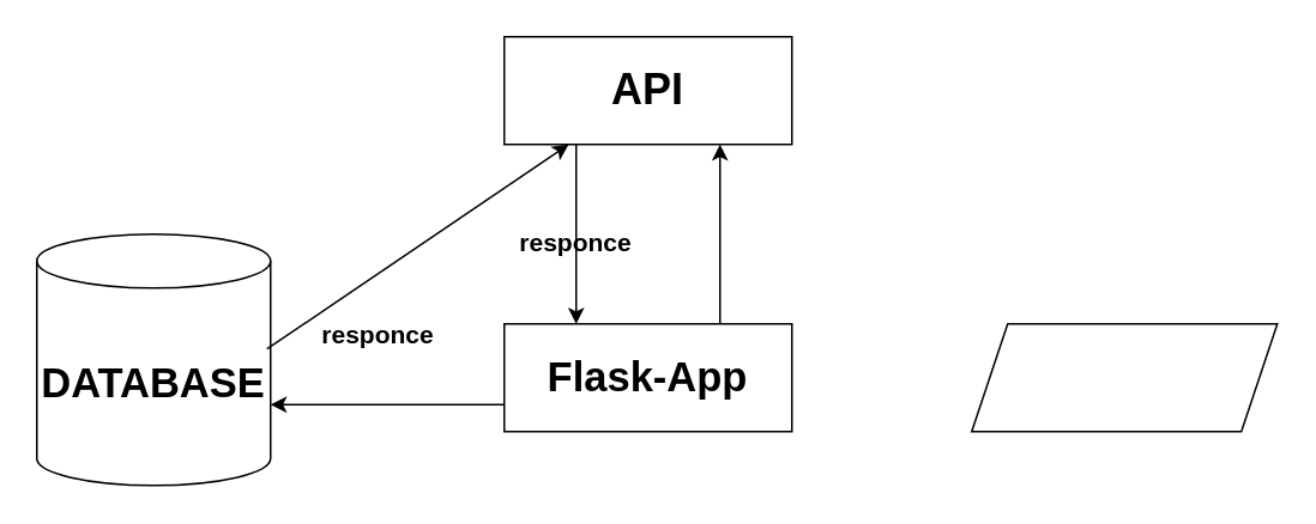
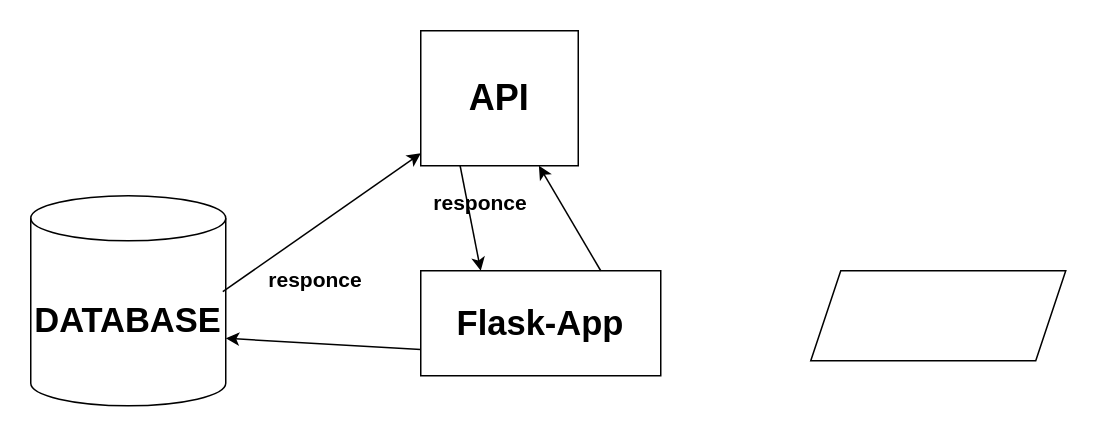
  <mxCell id="0" />
  <mxCell id="1" parent="0" />
- <mxCell id="2" value="&lt;b&gt;&lt;font style=&quot;font-size: 24px;&quot;&gt;API&lt;/font&gt;&lt;/b&gt;" style="rounded=0;whiteSpace=wrap;html=1;" vertex="1" parent="1"><mxGeometry x="280" y="20" width="160" height="60" as="geometry" /></mxCell>
- <mxCell id="3" value="&lt;b&gt;&lt;font style=&quot;font-size: 23px;&quot;&gt;Flask-App&lt;/font&gt;&lt;/b&gt;" style="rounded=0;whiteSpace=wrap;html=1;" vertex="1" parent="1"><mxGeometry x="280" y="180" width="160" height="60" as="geometry" /></mxCell>
+ <mxCell id="2" value="&lt;b&gt;&lt;font style=&quot;font-size: 24px;&quot;&gt;API&lt;/font&gt;&lt;/b&gt;" style="rounded=0;whiteSpace=wrap;html=1;" vertex="1" parent="1"><mxGeometry x="280" y="20" width="105" height="90" as="geometry" /></mxCell>
+ <mxCell id="3" value="&lt;b&gt;&lt;font style=&quot;font-size: 23px;&quot;&gt;Flask-App&lt;/font&gt;&lt;/b&gt;" style="rounded=0;whiteSpace=wrap;html=1;" vertex="1" parent="1"><mxGeometry x="280" y="180" width="160" height="70" as="geometry" /></mxCell>
  <mxCell id="4" value="" style="endArrow=classic;html=1;rounded=0;exitX=0.75;exitY=0;exitDx=0;exitDy=0;entryX=0.75;entryY=1;entryDx=0;entryDy=0;" edge="1" parent="1" source="3" target="2"><mxGeometry width="50" height="50" relative="1" as="geometry"><mxPoint x="370" y="180" as="sourcePoint" /><mxPoint x="380" y="90" as="targetPoint" /></mxGeometry></mxCell>
  <mxCell id="5" value="" style="endArrow=classic;html=1;rounded=0;exitX=0.25;exitY=1;exitDx=0;exitDy=0;entryX=0.25;entryY=0;entryDx=0;entryDy=0;" edge="1" parent="1" source="2" target="3"><mxGeometry width="50" height="50" relative="1" as="geometry"><mxPoint x="350" y="180" as="sourcePoint" /><mxPoint x="400" y="130" as="targetPoint" /></mxGeometry></mxCell>
  <mxCell id="6" value="responce" style="text;html=1;align=center;verticalAlign=middle;whiteSpace=wrap;rounded=0;fontStyle=1;fontSize=14;textShadow=0;" vertex="1" parent="1"><mxGeometry x="290" y="120" width="60" height="30" as="geometry" /></mxCell>
  <mxCell id="7" value="" style="shape=parallelogram;perimeter=parallelogramPerimeter;whiteSpace=wrap;html=1;fixedSize=1;" vertex="1" parent="1"><mxGeometry x="540" y="180" width="170" height="60" as="geometry" /></mxCell>
  <mxCell id="8" value="&lt;b&gt;&lt;font style=&quot;font-size: 23px;&quot;&gt;DATABASE&lt;/font&gt;&lt;/b&gt;" style="shape=cylinder3;whiteSpace=wrap;html=1;boundedLbl=1;backgroundOutline=1;size=15;" vertex="1" parent="1"><mxGeometry x="20" y="130" width="130" height="140" as="geometry" /></mxCell>
  <mxCell id="9" value="" style="endArrow=classic;html=1;rounded=0;exitX=0.985;exitY=0.457;exitDx=0;exitDy=0;exitPerimeter=0;" edge="1" parent="1" source="8" target="2"><mxGeometry width="50" height="50" relative="1" as="geometry"><mxPoint x="190" y="190" as="sourcePoint" /><mxPoint x="240" y="140" as="targetPoint" /></mxGeometry></mxCell>
  <mxCell id="10" value="" style="endArrow=classic;html=1;rounded=0;exitX=0;exitY=0.75;exitDx=0;exitDy=0;" edge="1" parent="1" source="3"><mxGeometry width="50" height="50" relative="1" as="geometry"><mxPoint x="120" y="260" as="sourcePoint" /><mxPoint x="150" y="225" as="targetPoint" /></mxGeometry></mxCell>
  <mxCell id="11" value="responce" style="text;html=1;align=center;verticalAlign=middle;whiteSpace=wrap;rounded=0;fontStyle=1;fontSize=14;textShadow=0;" vertex="1" parent="1"><mxGeometry x="180" y="171" width="60" height="30" as="geometry" /></mxCell>
